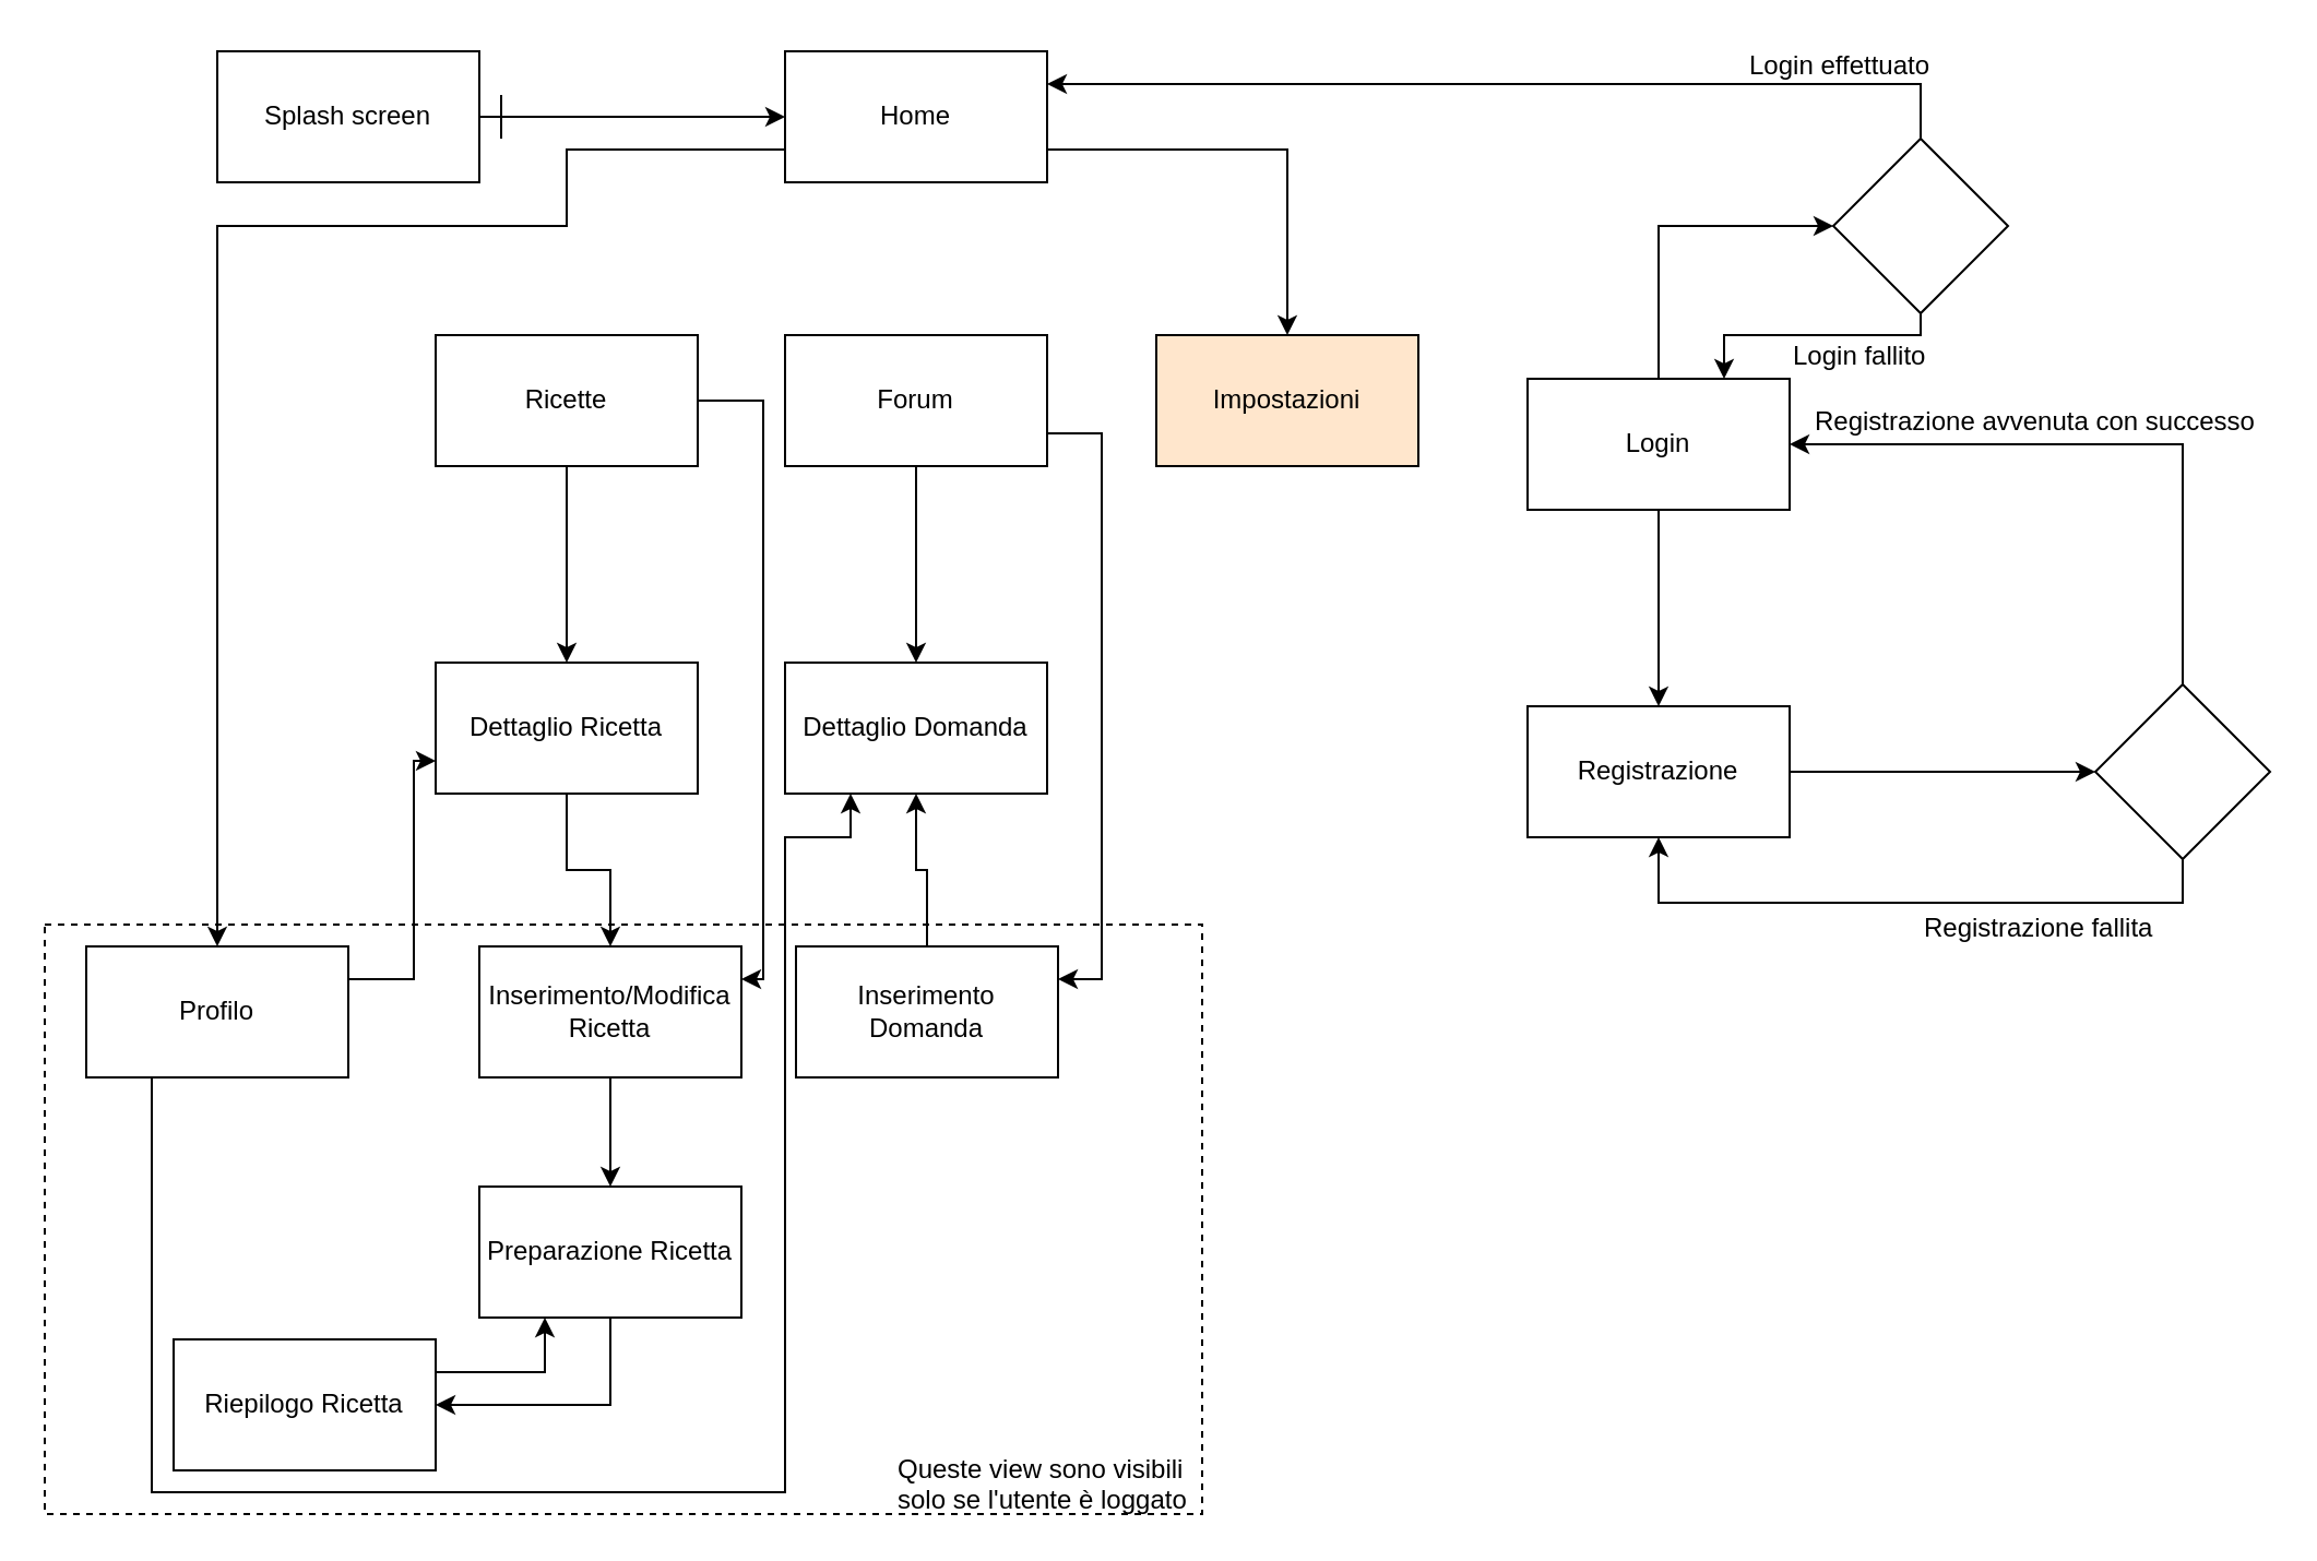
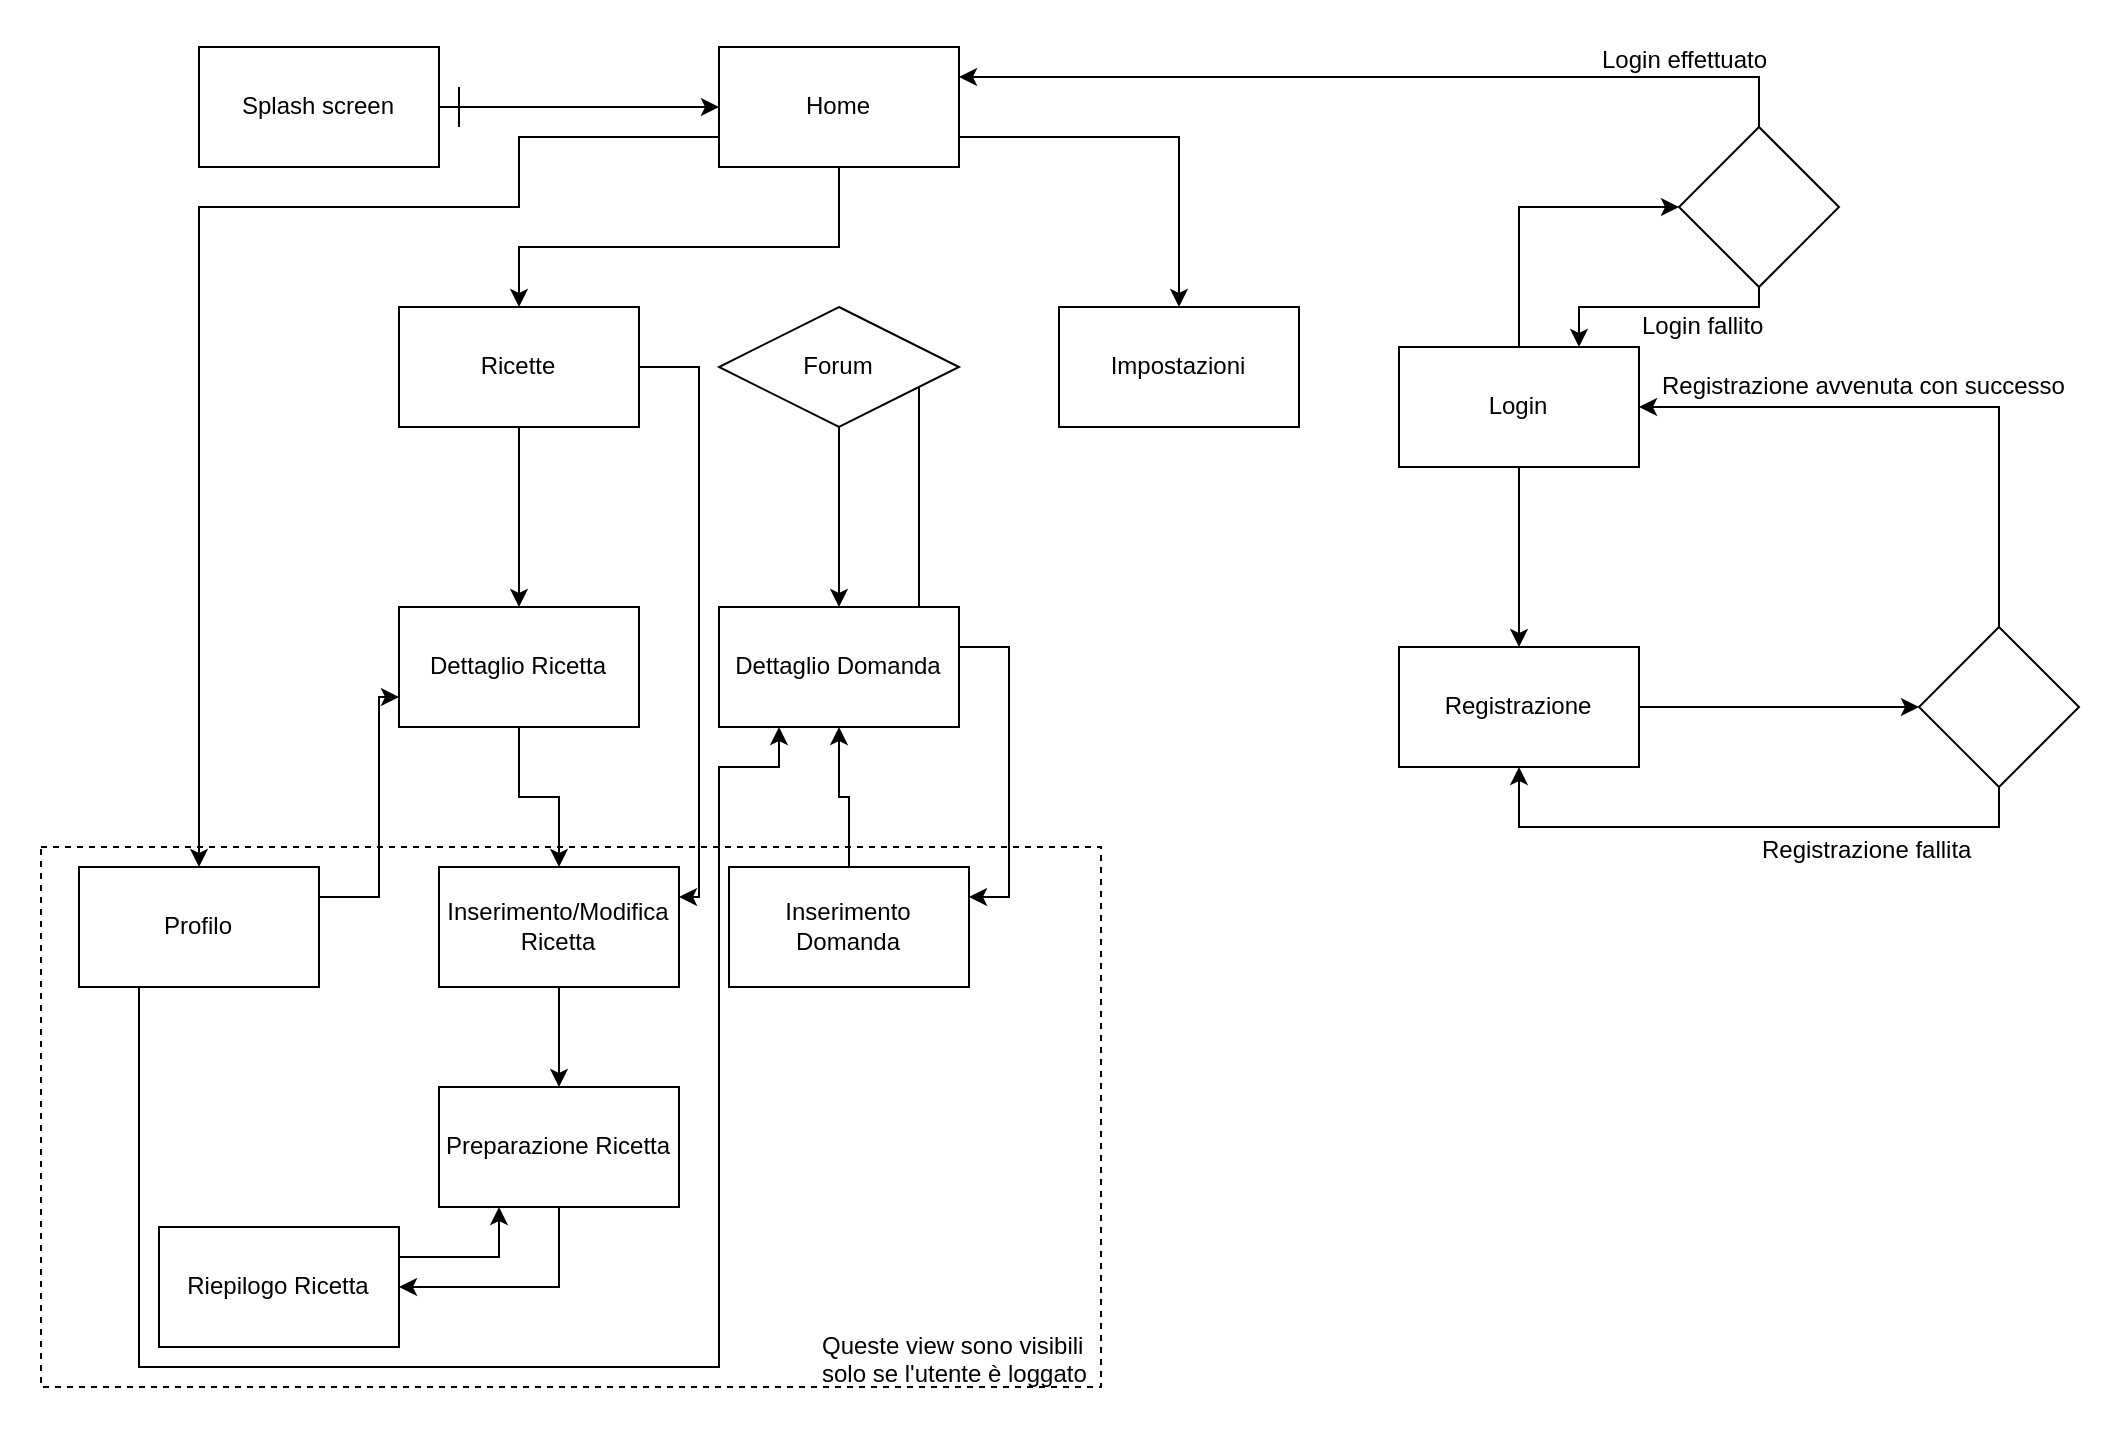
  <mxCell id="0" />
  <mxCell id="1" parent="0" />
  <mxCell id="2" style="edgeStyle=orthogonalEdgeStyle;rounded=0;orthogonalLoop=1;jettySize=auto;html=1;exitX=0;exitY=0.75;exitDx=0;exitDy=0;entryX=0.5;entryY=0;entryDx=0;entryDy=0;" parent="1" source="5" target="18" edge="1"><mxGeometry relative="1" as="geometry"><Array as="points"><mxPoint x="259" y="68" /><mxPoint x="259" y="103" /><mxPoint x="99" y="103" /></Array></mxGeometry></mxCell>
+ <mxCell id="3" style="edgeStyle=orthogonalEdgeStyle;rounded=0;orthogonalLoop=1;jettySize=auto;html=1;exitX=0.5;exitY=1;exitDx=0;exitDy=0;" parent="1" source="5" target="15" edge="1"><mxGeometry relative="1" as="geometry"><Array as="points"><mxPoint x="419" y="123" /><mxPoint x="259" y="123" /></Array></mxGeometry></mxCell>
  <mxCell id="4" style="edgeStyle=orthogonalEdgeStyle;rounded=0;orthogonalLoop=1;jettySize=auto;html=1;exitX=1;exitY=0.75;exitDx=0;exitDy=0;entryX=0.5;entryY=0;entryDx=0;entryDy=0;" parent="1" source="5" target="12" edge="1"><mxGeometry relative="1" as="geometry" /></mxCell>
  <mxCell id="5" value="Home" style="rounded=0;whiteSpace=wrap;html=1;" parent="1" vertex="1"><mxGeometry x="359" y="23" width="120" height="60" as="geometry" /></mxCell>
  <mxCell id="6" style="edgeStyle=orthogonalEdgeStyle;rounded=0;orthogonalLoop=1;jettySize=auto;html=1;exitX=0.5;exitY=0;exitDx=0;exitDy=0;entryX=0;entryY=0.5;entryDx=0;entryDy=0;" parent="1" source="8" target="28" edge="1"><mxGeometry relative="1" as="geometry" /></mxCell>
  <mxCell id="7" style="edgeStyle=orthogonalEdgeStyle;rounded=0;orthogonalLoop=1;jettySize=auto;html=1;exitX=0.5;exitY=1;exitDx=0;exitDy=0;entryX=0.5;entryY=0;entryDx=0;entryDy=0;" parent="1" source="8" target="22" edge="1"><mxGeometry relative="1" as="geometry" /></mxCell>
  <mxCell id="8" value="Login" style="rounded=0;whiteSpace=wrap;html=1;" parent="1" vertex="1"><mxGeometry x="699" y="173" width="120" height="60" as="geometry" /></mxCell>
  <mxCell id="9" style="edgeStyle=orthogonalEdgeStyle;rounded=0;orthogonalLoop=1;jettySize=auto;html=1;exitX=0.5;exitY=1;exitDx=0;exitDy=0;entryX=0.5;entryY=0;entryDx=0;entryDy=0;" parent="1" source="11" target="31" edge="1"><mxGeometry relative="1" as="geometry" /></mxCell>
  <mxCell id="10" style="edgeStyle=orthogonalEdgeStyle;rounded=0;orthogonalLoop=1;jettySize=auto;html=1;exitX=1;exitY=0.75;exitDx=0;exitDy=0;entryX=1;entryY=0.25;entryDx=0;entryDy=0;" parent="1" source="11" target="35" edge="1"><mxGeometry relative="1" as="geometry" /></mxCell>
- <mxCell id="11" value="Forum" style="rounded=0;whiteSpace=wrap;html=1;" parent="1" vertex="1"><mxGeometry x="359" y="153" width="120" height="60" as="geometry" /></mxCell>
- <mxCell id="12" value="Impostazioni" style="rounded=0;whiteSpace=wrap;html=1;fillColor=#ffe6cc;" parent="1" vertex="1"><mxGeometry x="529" y="153" width="120" height="60" as="geometry" /></mxCell>
+ <mxCell id="11" value="Forum" style="rhombus;whiteSpace=wrap;html=1;" parent="1" vertex="1"><mxGeometry x="359" y="153" width="120" height="60" as="geometry" /></mxCell>
+ <mxCell id="12" value="Impostazioni" style="rounded=0;whiteSpace=wrap;html=1;" parent="1" vertex="1"><mxGeometry x="529" y="153" width="120" height="60" as="geometry" /></mxCell>
  <mxCell id="13" style="edgeStyle=orthogonalEdgeStyle;rounded=0;orthogonalLoop=1;jettySize=auto;html=1;exitX=0.5;exitY=1;exitDx=0;exitDy=0;" parent="1" source="15" edge="1"><mxGeometry relative="1" as="geometry"><mxPoint x="259" y="303" as="targetPoint" /></mxGeometry></mxCell>
  <mxCell id="14" style="edgeStyle=orthogonalEdgeStyle;rounded=0;orthogonalLoop=1;jettySize=auto;html=1;exitX=1;exitY=0.5;exitDx=0;exitDy=0;entryX=1;entryY=0.25;entryDx=0;entryDy=0;" parent="1" source="15" target="33" edge="1"><mxGeometry relative="1" as="geometry"><Array as="points"><mxPoint x="349" y="183" /><mxPoint x="349" y="448" /></Array></mxGeometry></mxCell>
  <mxCell id="15" value="Ricette" style="rounded=0;whiteSpace=wrap;html=1;" parent="1" vertex="1"><mxGeometry x="199" y="153" width="120" height="60" as="geometry" /></mxCell>
  <mxCell id="16" style="edgeStyle=orthogonalEdgeStyle;rounded=0;orthogonalLoop=1;jettySize=auto;html=1;exitX=1;exitY=0.25;exitDx=0;exitDy=0;entryX=0;entryY=0.75;entryDx=0;entryDy=0;" parent="1" source="18" target="30" edge="1"><mxGeometry relative="1" as="geometry"><Array as="points"><mxPoint x="189" y="448" /><mxPoint x="189" y="348" /></Array></mxGeometry></mxCell>
  <mxCell id="17" style="edgeStyle=orthogonalEdgeStyle;rounded=0;orthogonalLoop=1;jettySize=auto;html=1;exitX=0.25;exitY=1;exitDx=0;exitDy=0;entryX=0.25;entryY=1;entryDx=0;entryDy=0;" parent="1" source="18" target="31" edge="1"><mxGeometry relative="1" as="geometry"><Array as="points"><mxPoint x="69" y="683" /><mxPoint x="359" y="683" /><mxPoint x="359" y="383" /><mxPoint x="389" y="383" /></Array></mxGeometry></mxCell>
  <mxCell id="18" value="Profilo" style="rounded=0;whiteSpace=wrap;html=1;" parent="1" vertex="1"><mxGeometry x="39" y="433" width="120" height="60" as="geometry" /></mxCell>
  <mxCell id="19" style="edgeStyle=orthogonalEdgeStyle;rounded=0;orthogonalLoop=1;jettySize=auto;html=1;exitX=1;exitY=0.5;exitDx=0;exitDy=0;entryX=0;entryY=0.5;entryDx=0;entryDy=0;" parent="1" source="20" target="5" edge="1"><mxGeometry relative="1" as="geometry" /></mxCell>
  <mxCell id="20" value="Splash screen" style="rounded=0;whiteSpace=wrap;html=1;" parent="1" vertex="1"><mxGeometry x="99" y="23" width="120" height="60" as="geometry" /></mxCell>
  <mxCell id="21" style="edgeStyle=orthogonalEdgeStyle;rounded=0;orthogonalLoop=1;jettySize=auto;html=1;exitX=1;exitY=0.5;exitDx=0;exitDy=0;entryX=0;entryY=0.5;entryDx=0;entryDy=0;" parent="1" source="22" target="25" edge="1"><mxGeometry relative="1" as="geometry" /></mxCell>
  <mxCell id="22" value="Registrazione" style="rounded=0;whiteSpace=wrap;html=1;" parent="1" vertex="1"><mxGeometry x="699" y="323" width="120" height="60" as="geometry" /></mxCell>
  <mxCell id="23" style="edgeStyle=orthogonalEdgeStyle;rounded=0;orthogonalLoop=1;jettySize=auto;html=1;exitX=0.5;exitY=0;exitDx=0;exitDy=0;entryX=1;entryY=0.5;entryDx=0;entryDy=0;" parent="1" source="25" target="8" edge="1"><mxGeometry relative="1" as="geometry" /></mxCell>
  <mxCell id="24" style="edgeStyle=orthogonalEdgeStyle;rounded=0;orthogonalLoop=1;jettySize=auto;html=1;exitX=0.5;exitY=1;exitDx=0;exitDy=0;entryX=0.5;entryY=1;entryDx=0;entryDy=0;" parent="1" source="25" target="22" edge="1"><mxGeometry relative="1" as="geometry" /></mxCell>
  <mxCell id="25" value="" style="rhombus;whiteSpace=wrap;html=1;" parent="1" vertex="1"><mxGeometry x="959" y="313" width="80" height="80" as="geometry" /></mxCell>
  <mxCell id="26" style="edgeStyle=orthogonalEdgeStyle;rounded=0;orthogonalLoop=1;jettySize=auto;html=1;exitX=0.5;exitY=0;exitDx=0;exitDy=0;entryX=1;entryY=0.25;entryDx=0;entryDy=0;" parent="1" source="28" target="5" edge="1"><mxGeometry relative="1" as="geometry" /></mxCell>
  <mxCell id="27" style="edgeStyle=orthogonalEdgeStyle;rounded=0;orthogonalLoop=1;jettySize=auto;html=1;exitX=0.5;exitY=1;exitDx=0;exitDy=0;entryX=0.75;entryY=0;entryDx=0;entryDy=0;" parent="1" source="28" target="8" edge="1"><mxGeometry relative="1" as="geometry"><Array as="points"><mxPoint x="879" y="153" /><mxPoint x="789" y="153" /></Array></mxGeometry></mxCell>
  <mxCell id="28" value="" style="rhombus;whiteSpace=wrap;html=1;" parent="1" vertex="1"><mxGeometry x="839" y="63" width="80" height="80" as="geometry" /></mxCell>
  <mxCell id="29" style="edgeStyle=orthogonalEdgeStyle;rounded=0;orthogonalLoop=1;jettySize=auto;html=1;exitX=0.5;exitY=1;exitDx=0;exitDy=0;entryX=0.5;entryY=0;entryDx=0;entryDy=0;" parent="1" source="30" target="33" edge="1"><mxGeometry relative="1" as="geometry" /></mxCell>
  <mxCell id="30" value="Dettaglio Ricetta" style="rounded=0;whiteSpace=wrap;html=1;" parent="1" vertex="1"><mxGeometry x="199" y="303" width="120" height="60" as="geometry" /></mxCell>
  <mxCell id="31" value="&lt;div&gt;Dettaglio Domanda&lt;/div&gt;" style="rounded=0;whiteSpace=wrap;html=1;" parent="1" vertex="1"><mxGeometry x="359" y="303" width="120" height="60" as="geometry" /></mxCell>
  <mxCell id="32" style="edgeStyle=orthogonalEdgeStyle;rounded=0;orthogonalLoop=1;jettySize=auto;html=1;exitX=0.5;exitY=1;exitDx=0;exitDy=0;" parent="1" source="33" edge="1"><mxGeometry relative="1" as="geometry"><mxPoint x="279" y="543" as="targetPoint" /></mxGeometry></mxCell>
  <mxCell id="33" value="Inserimento/Modifica Ricetta" style="rounded=0;whiteSpace=wrap;html=1;" parent="1" vertex="1"><mxGeometry x="219" y="433" width="120" height="60" as="geometry" /></mxCell>
  <mxCell id="34" style="edgeStyle=orthogonalEdgeStyle;rounded=0;orthogonalLoop=1;jettySize=auto;html=1;exitX=0.5;exitY=0;exitDx=0;exitDy=0;entryX=0.5;entryY=1;entryDx=0;entryDy=0;" edge="1" parent="1" source="35" target="31"><mxGeometry relative="1" as="geometry" /></mxCell>
  <mxCell id="35" value="Inserimento Domanda" style="rounded=0;whiteSpace=wrap;html=1;" parent="1" vertex="1"><mxGeometry x="364" y="433" width="120" height="60" as="geometry" /></mxCell>
  <mxCell id="36" value="" style="whiteSpace=wrap;html=1;dashed=1;fillOpacity=0;" parent="1" vertex="1"><mxGeometry x="20" y="423" width="530" height="270" as="geometry" /></mxCell>
  <mxCell id="37" value="&lt;div&gt;Queste view sono visibili&lt;/div&gt;&lt;div&gt;solo se l'utente è loggato&lt;/div&gt;" style="text;html=1;resizable=0;points=[];autosize=1;align=left;verticalAlign=top;spacingTop=-4;" parent="1" vertex="1"><mxGeometry x="409" y="663" width="140" height="30" as="geometry" /></mxCell>
  <mxCell id="38" value="" style="endArrow=none;html=1;" parent="1" edge="1"><mxGeometry width="50" height="50" relative="1" as="geometry"><mxPoint x="229" y="63" as="sourcePoint" /><mxPoint x="229" y="43" as="targetPoint" /></mxGeometry></mxCell>
  <mxCell id="39" style="edgeStyle=orthogonalEdgeStyle;rounded=0;orthogonalLoop=1;jettySize=auto;html=1;exitX=0.5;exitY=1;exitDx=0;exitDy=0;entryX=1;entryY=0.5;entryDx=0;entryDy=0;" parent="1" source="40" target="42" edge="1"><mxGeometry relative="1" as="geometry" /></mxCell>
  <mxCell id="40" value="Preparazione Ricetta" style="rounded=0;whiteSpace=wrap;html=1;" parent="1" vertex="1"><mxGeometry x="219" y="543" width="120" height="60" as="geometry" /></mxCell>
  <mxCell id="41" style="edgeStyle=orthogonalEdgeStyle;rounded=0;orthogonalLoop=1;jettySize=auto;html=1;exitX=1;exitY=0.25;exitDx=0;exitDy=0;entryX=0.25;entryY=1;entryDx=0;entryDy=0;" edge="1" parent="1" source="42" target="40"><mxGeometry relative="1" as="geometry" /></mxCell>
  <mxCell id="42" value="Riepilogo Ricetta" style="rounded=0;whiteSpace=wrap;html=1;" parent="1" vertex="1"><mxGeometry x="79" y="613" width="120" height="60" as="geometry" /></mxCell>
  <mxCell id="43" value="Login fallito" style="text;html=1;resizable=0;points=[];autosize=1;align=left;verticalAlign=top;spacingTop=-4;" parent="1" vertex="1"><mxGeometry x="819" y="153" width="70" height="20" as="geometry" /></mxCell>
  <mxCell id="44" value="Login effettuato" style="text;html=1;resizable=0;points=[];autosize=1;align=left;verticalAlign=top;spacingTop=-4;" parent="1" vertex="1"><mxGeometry x="799" y="20" width="90" height="20" as="geometry" /></mxCell>
  <mxCell id="45" value="Registrazione fallita" style="text;html=1;resizable=0;points=[];autosize=1;align=left;verticalAlign=top;spacingTop=-4;" parent="1" vertex="1"><mxGeometry x="879" y="415" width="120" height="20" as="geometry" /></mxCell>
  <mxCell id="46" value="Registrazione avvenuta con successo" style="text;html=1;resizable=0;points=[];autosize=1;align=left;verticalAlign=top;spacingTop=-4;" parent="1" vertex="1"><mxGeometry x="829" y="183" width="210" height="20" as="geometry" /></mxCell>
